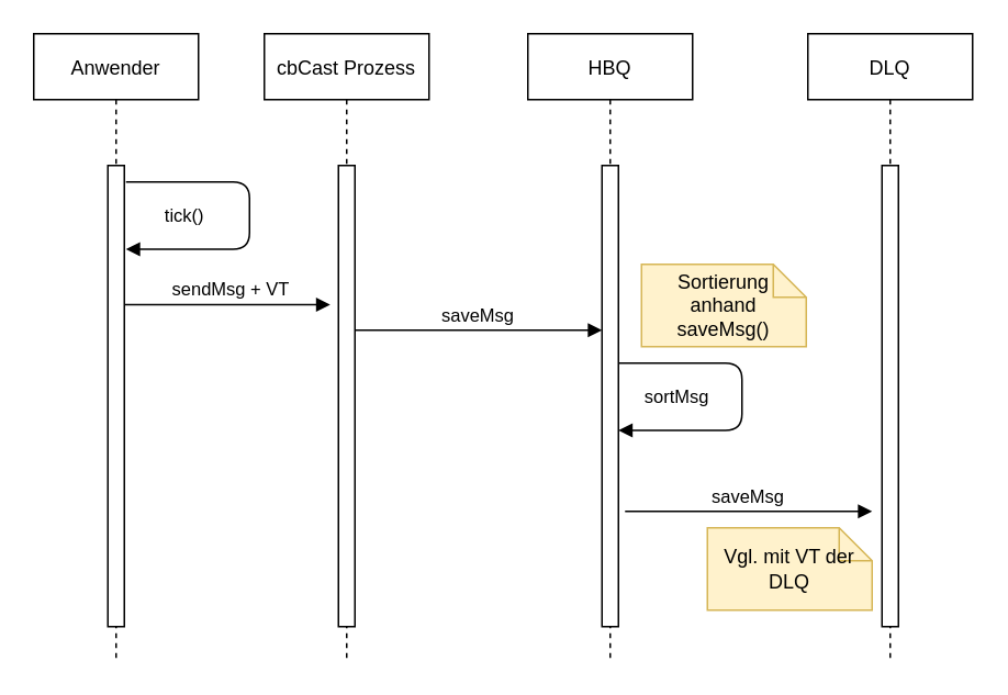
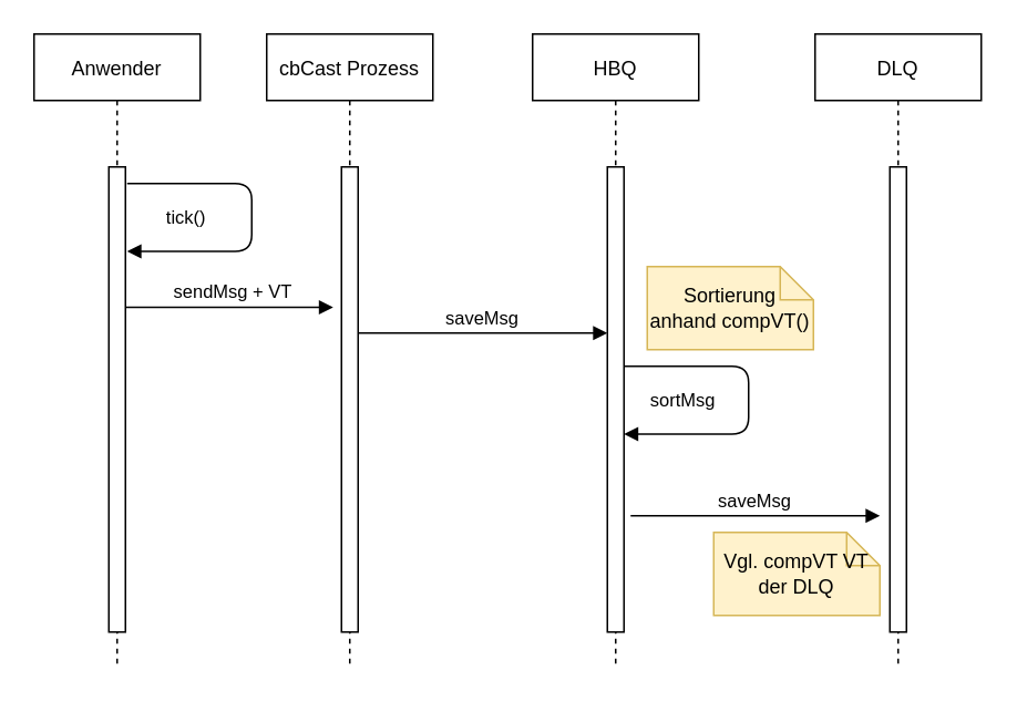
  <mxCell id="0" />
  <mxCell id="1" parent="0" />
  <mxCell id="2" value="Anwender" style="shape=umlLifeline;perimeter=lifelinePerimeter;container=1;collapsible=0;recursiveResize=0;rounded=0;shadow=0;strokeWidth=1;" parent="1" vertex="1"><mxGeometry x="20" y="20" width="100" height="380" as="geometry" /></mxCell>
  <mxCell id="3" value="" style="points=[];perimeter=orthogonalPerimeter;rounded=0;shadow=0;strokeWidth=1;" parent="2" vertex="1"><mxGeometry x="45" y="80" width="10" height="280" as="geometry" /></mxCell>
  <mxCell id="4" value="HBQ" style="shape=umlLifeline;perimeter=lifelinePerimeter;container=1;collapsible=0;recursiveResize=0;rounded=0;shadow=0;strokeWidth=1;" parent="1" vertex="1"><mxGeometry x="320" y="20" width="100" height="380" as="geometry" /></mxCell>
  <mxCell id="5" value="" style="points=[];perimeter=orthogonalPerimeter;rounded=0;shadow=0;strokeWidth=1;" parent="4" vertex="1"><mxGeometry x="45" y="80" width="10" height="280" as="geometry" /></mxCell>
  <mxCell id="6" value="saveMsg" style="verticalAlign=bottom;endArrow=block;shadow=0;strokeWidth=1;" parent="4" edge="1"><mxGeometry relative="1" as="geometry"><mxPoint x="-105" y="180.0" as="sourcePoint" /><mxPoint x="45" y="180" as="targetPoint" /></mxGeometry></mxCell>
  <mxCell id="7" value="DLQ" style="shape=umlLifeline;perimeter=lifelinePerimeter;container=1;collapsible=0;recursiveResize=0;rounded=0;shadow=0;strokeWidth=1;" parent="1" vertex="1"><mxGeometry x="490" y="20" width="100" height="380" as="geometry" /></mxCell>
  <mxCell id="8" value="" style="points=[];perimeter=orthogonalPerimeter;rounded=0;shadow=0;strokeWidth=1;" parent="7" vertex="1"><mxGeometry x="45" y="80" width="10" height="280" as="geometry" /></mxCell>
  <mxCell id="9" value="sortMsg" style="verticalAlign=bottom;endArrow=block;shadow=0;strokeWidth=1;entryX=1;entryY=0.786;entryDx=0;entryDy=0;entryPerimeter=0;edgeStyle=orthogonalEdgeStyle;" parent="7" edge="1"><mxGeometry x="0.625" y="-11" relative="1" as="geometry"><mxPoint x="-115" y="200" as="sourcePoint" /><mxPoint x="-115" y="240.82" as="targetPoint" /><Array as="points"><mxPoint x="-40" y="200" /><mxPoint x="-40" y="241" /></Array><mxPoint as="offset" /></mxGeometry></mxCell>
- <mxCell id="10" value="Sortierung anhand saveMsg()" style="shape=note;size=20;whiteSpace=wrap;html=1;fillColor=#fff2cc;strokeColor=#d6b656;" vertex="1" parent="7"><mxGeometry x="-101" y="140" width="100" height="50" as="geometry" /></mxCell>
+ <mxCell id="10" value="Sortierung anhand compVT()" style="shape=note;size=20;whiteSpace=wrap;html=1;fillColor=#fff2cc;strokeColor=#d6b656;" vertex="1" parent="7"><mxGeometry x="-101" y="140" width="100" height="50" as="geometry" /></mxCell>
  <mxCell id="11" value="saveMsg" style="verticalAlign=bottom;endArrow=block;shadow=0;strokeWidth=1;" edge="1" parent="7"><mxGeometry relative="1" as="geometry"><mxPoint x="-111" y="290.0" as="sourcePoint" /><mxPoint x="39" y="290" as="targetPoint" /></mxGeometry></mxCell>
- <mxCell id="12" value="Vgl. mit VT der DLQ" style="shape=note;size=20;whiteSpace=wrap;html=1;fillColor=#fff2cc;strokeColor=#d6b656;" vertex="1" parent="7"><mxGeometry x="-61" y="300" width="100" height="50" as="geometry" /></mxCell>
+ <mxCell id="12" value="Vgl. compVT VT der DLQ" style="shape=note;size=20;whiteSpace=wrap;html=1;fillColor=#fff2cc;strokeColor=#d6b656;" vertex="1" parent="7"><mxGeometry x="-61" y="300" width="100" height="50" as="geometry" /></mxCell>
  <mxCell id="13" value="cbCast Prozess" style="shape=umlLifeline;perimeter=lifelinePerimeter;container=1;collapsible=0;recursiveResize=0;rounded=0;shadow=0;strokeWidth=1;" parent="1" vertex="1"><mxGeometry x="160" y="20" width="100" height="380" as="geometry" /></mxCell>
  <mxCell id="14" value="" style="points=[];perimeter=orthogonalPerimeter;rounded=0;shadow=0;strokeWidth=1;" vertex="1" parent="13"><mxGeometry x="45" y="80" width="10" height="280" as="geometry" /></mxCell>
  <mxCell id="15" value="sendMsg + VT" style="verticalAlign=bottom;endArrow=block;shadow=0;strokeWidth=1;" parent="13" edge="1"><mxGeometry x="0.04" relative="1" as="geometry"><mxPoint x="-85" y="164.5" as="sourcePoint" /><mxPoint as="offset" /><mxPoint x="40" y="164.5" as="targetPoint" /></mxGeometry></mxCell>
  <mxCell id="16" value="tick()" style="verticalAlign=bottom;endArrow=block;shadow=0;strokeWidth=1;entryX=1;entryY=0.786;entryDx=0;entryDy=0;entryPerimeter=0;edgeStyle=orthogonalEdgeStyle;" edge="1" parent="1"><mxGeometry x="0.625" y="-11" relative="1" as="geometry"><mxPoint x="76" y="110" as="sourcePoint" /><mxPoint x="76" y="150.82" as="targetPoint" /><Array as="points"><mxPoint x="151" y="110" /><mxPoint x="151" y="151" /></Array><mxPoint as="offset" /></mxGeometry></mxCell>
